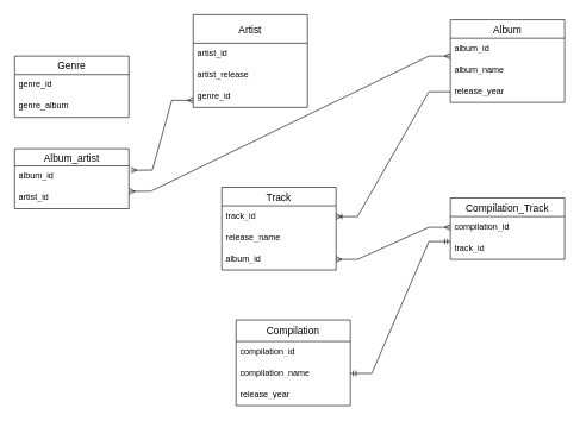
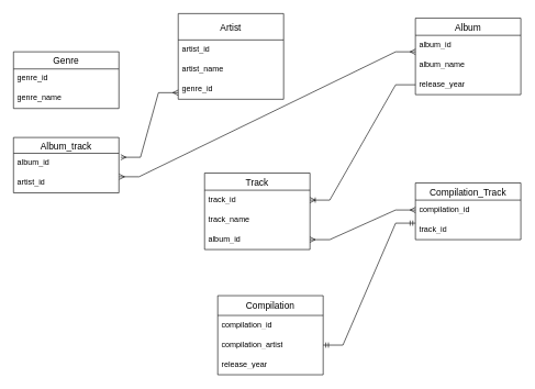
  <mxCell id="0" />
  <mxCell id="1" parent="0" />
  <mxCell id="2" value="Genre" style="swimlane;fontStyle=0;childLayout=stackLayout;horizontal=1;startSize=26;horizontalStack=0;resizeParent=1;resizeParentMax=0;resizeLast=0;collapsible=1;marginBottom=0;align=center;fontSize=14;" vertex="1" parent="1"><mxGeometry x="20" y="78" width="160" height="86" as="geometry" /></mxCell>
  <mxCell id="3" value="genre_id" style="text;strokeColor=none;fillColor=none;spacingLeft=4;spacingRight=4;overflow=hidden;rotatable=0;points=[[0,0.5],[1,0.5]];portConstraint=eastwest;fontSize=12;whiteSpace=wrap;html=1;" vertex="1" parent="2"><mxGeometry y="26" width="160" height="30" as="geometry" /></mxCell>
- <mxCell id="4" value="genre_album" style="text;strokeColor=none;fillColor=none;spacingLeft=4;spacingRight=4;overflow=hidden;rotatable=0;points=[[0,0.5],[1,0.5]];portConstraint=eastwest;fontSize=12;whiteSpace=wrap;html=1;" vertex="1" parent="2"><mxGeometry y="56" width="160" height="30" as="geometry" /></mxCell>
+ <mxCell id="4" value="genre_name" style="text;strokeColor=none;fillColor=none;spacingLeft=4;spacingRight=4;overflow=hidden;rotatable=0;points=[[0,0.5],[1,0.5]];portConstraint=eastwest;fontSize=12;whiteSpace=wrap;html=1;" vertex="1" parent="2"><mxGeometry y="56" width="160" height="30" as="geometry" /></mxCell>
  <mxCell id="5" value="Artist" style="swimlane;fontStyle=0;childLayout=stackLayout;horizontal=1;startSize=40;horizontalStack=0;resizeParent=1;resizeParentMax=0;resizeLast=0;collapsible=1;marginBottom=0;align=center;fontSize=14;" vertex="1" parent="1"><mxGeometry x="270" y="20" width="160" height="130" as="geometry" /></mxCell>
  <mxCell id="6" value="artist_id" style="text;strokeColor=none;fillColor=none;spacingLeft=4;spacingRight=4;overflow=hidden;rotatable=0;points=[[0,0.5],[1,0.5]];portConstraint=eastwest;fontSize=12;whiteSpace=wrap;html=1;" vertex="1" parent="5"><mxGeometry y="40" width="160" height="30" as="geometry" /></mxCell>
- <mxCell id="7" value="artist_release" style="text;strokeColor=none;fillColor=none;spacingLeft=4;spacingRight=4;overflow=hidden;rotatable=0;points=[[0,0.5],[1,0.5]];portConstraint=eastwest;fontSize=12;whiteSpace=wrap;html=1;" vertex="1" parent="5"><mxGeometry y="70" width="160" height="30" as="geometry" /></mxCell>
+ <mxCell id="7" value="artist_name" style="text;strokeColor=none;fillColor=none;spacingLeft=4;spacingRight=4;overflow=hidden;rotatable=0;points=[[0,0.5],[1,0.5]];portConstraint=eastwest;fontSize=12;whiteSpace=wrap;html=1;" vertex="1" parent="5"><mxGeometry y="70" width="160" height="30" as="geometry" /></mxCell>
  <mxCell id="8" value="genre_id" style="text;strokeColor=none;fillColor=none;spacingLeft=4;spacingRight=4;overflow=hidden;rotatable=0;points=[[0,0.5],[1,0.5]];portConstraint=eastwest;fontSize=12;whiteSpace=wrap;html=1;" vertex="1" parent="5"><mxGeometry y="100" width="160" height="30" as="geometry" /></mxCell>
  <mxCell id="9" value="Album" style="swimlane;fontStyle=0;childLayout=stackLayout;horizontal=1;startSize=26;horizontalStack=0;resizeParent=1;resizeParentMax=0;resizeLast=0;collapsible=1;marginBottom=0;align=center;fontSize=14;" vertex="1" parent="1"><mxGeometry x="630" y="27" width="160" height="116" as="geometry" /></mxCell>
  <mxCell id="10" value="album_id" style="text;strokeColor=none;fillColor=none;spacingLeft=4;spacingRight=4;overflow=hidden;rotatable=0;points=[[0,0.5],[1,0.5]];portConstraint=eastwest;fontSize=12;whiteSpace=wrap;html=1;" vertex="1" parent="9"><mxGeometry y="26" width="160" height="30" as="geometry" /></mxCell>
  <mxCell id="11" value="album_name" style="text;strokeColor=none;fillColor=none;spacingLeft=4;spacingRight=4;overflow=hidden;rotatable=0;points=[[0,0.5],[1,0.5]];portConstraint=eastwest;fontSize=12;whiteSpace=wrap;html=1;" vertex="1" parent="9"><mxGeometry y="56" width="160" height="30" as="geometry" /></mxCell>
  <mxCell id="12" value="release_year" style="text;strokeColor=none;fillColor=none;spacingLeft=4;spacingRight=4;overflow=hidden;rotatable=0;points=[[0,0.5],[1,0.5]];portConstraint=eastwest;fontSize=12;whiteSpace=wrap;html=1;" vertex="1" parent="9"><mxGeometry y="86" width="160" height="30" as="geometry" /></mxCell>
- <mxCell id="13" value="Album_artist" style="swimlane;fontStyle=0;childLayout=stackLayout;horizontal=1;startSize=24;horizontalStack=0;resizeParent=1;resizeParentMax=0;resizeLast=0;collapsible=1;marginBottom=0;align=center;fontSize=14;" vertex="1" parent="1"><mxGeometry x="20" y="208" width="160" height="84" as="geometry" /></mxCell>
+ <mxCell id="13" value="Album_track" style="swimlane;fontStyle=0;childLayout=stackLayout;horizontal=1;startSize=24;horizontalStack=0;resizeParent=1;resizeParentMax=0;resizeLast=0;collapsible=1;marginBottom=0;align=center;fontSize=14;" vertex="1" parent="1"><mxGeometry x="20" y="208" width="160" height="84" as="geometry" /></mxCell>
  <mxCell id="14" value="album_id" style="text;strokeColor=none;fillColor=none;spacingLeft=4;spacingRight=4;overflow=hidden;rotatable=0;points=[[0,0.5],[1,0.5]];portConstraint=eastwest;fontSize=12;whiteSpace=wrap;html=1;" vertex="1" parent="13"><mxGeometry y="24" width="160" height="30" as="geometry" /></mxCell>
  <mxCell id="15" value="artist_id" style="text;strokeColor=none;fillColor=none;spacingLeft=4;spacingRight=4;overflow=hidden;rotatable=0;points=[[0,0.5],[1,0.5]];portConstraint=eastwest;fontSize=12;whiteSpace=wrap;html=1;" vertex="1" parent="13"><mxGeometry y="54" width="160" height="30" as="geometry" /></mxCell>
  <mxCell id="16" value="Compilation" style="swimlane;fontStyle=0;childLayout=stackLayout;horizontal=1;startSize=30;horizontalStack=0;resizeParent=1;resizeParentMax=0;resizeLast=0;collapsible=1;marginBottom=0;align=center;fontSize=14;" vertex="1" parent="1"><mxGeometry x="330" y="448" width="160" height="120" as="geometry" /></mxCell>
  <mxCell id="17" value="compilation_id" style="text;strokeColor=none;fillColor=none;spacingLeft=4;spacingRight=4;overflow=hidden;rotatable=0;points=[[0,0.5],[1,0.5]];portConstraint=eastwest;fontSize=12;whiteSpace=wrap;html=1;" vertex="1" parent="16"><mxGeometry y="30" width="160" height="30" as="geometry" /></mxCell>
- <mxCell id="18" value="compilation_name" style="text;strokeColor=none;fillColor=none;spacingLeft=4;spacingRight=4;overflow=hidden;rotatable=0;points=[[0,0.5],[1,0.5]];portConstraint=eastwest;fontSize=12;whiteSpace=wrap;html=1;" vertex="1" parent="16"><mxGeometry y="60" width="160" height="30" as="geometry" /></mxCell>
+ <mxCell id="18" value="compilation_artist" style="text;strokeColor=none;fillColor=none;spacingLeft=4;spacingRight=4;overflow=hidden;rotatable=0;points=[[0,0.5],[1,0.5]];portConstraint=eastwest;fontSize=12;whiteSpace=wrap;html=1;" vertex="1" parent="16"><mxGeometry y="60" width="160" height="30" as="geometry" /></mxCell>
  <mxCell id="19" value="release_year" style="text;strokeColor=none;fillColor=none;spacingLeft=4;spacingRight=4;overflow=hidden;rotatable=0;points=[[0,0.5],[1,0.5]];portConstraint=eastwest;fontSize=12;whiteSpace=wrap;html=1;" vertex="1" parent="16"><mxGeometry y="90" width="160" height="30" as="geometry" /></mxCell>
  <mxCell id="20" value="Track" style="swimlane;fontStyle=0;childLayout=stackLayout;horizontal=1;startSize=26;horizontalStack=0;resizeParent=1;resizeParentMax=0;resizeLast=0;collapsible=1;marginBottom=0;align=center;fontSize=14;" vertex="1" parent="1"><mxGeometry x="310" y="262" width="160" height="116" as="geometry" /></mxCell>
  <mxCell id="21" value="track_id" style="text;strokeColor=none;fillColor=none;spacingLeft=4;spacingRight=4;overflow=hidden;rotatable=0;points=[[0,0.5],[1,0.5]];portConstraint=eastwest;fontSize=12;whiteSpace=wrap;html=1;" vertex="1" parent="20"><mxGeometry y="26" width="160" height="30" as="geometry" /></mxCell>
- <mxCell id="22" value="release_name" style="text;strokeColor=none;fillColor=none;spacingLeft=4;spacingRight=4;overflow=hidden;rotatable=0;points=[[0,0.5],[1,0.5]];portConstraint=eastwest;fontSize=12;whiteSpace=wrap;html=1;" vertex="1" parent="20"><mxGeometry y="56" width="160" height="30" as="geometry" /></mxCell>
+ <mxCell id="22" value="track_name" style="text;strokeColor=none;fillColor=none;spacingLeft=4;spacingRight=4;overflow=hidden;rotatable=0;points=[[0,0.5],[1,0.5]];portConstraint=eastwest;fontSize=12;whiteSpace=wrap;html=1;" vertex="1" parent="20"><mxGeometry y="56" width="160" height="30" as="geometry" /></mxCell>
  <mxCell id="23" value="album_id" style="text;strokeColor=none;fillColor=none;spacingLeft=4;spacingRight=4;overflow=hidden;rotatable=0;points=[[0,0.5],[1,0.5]];portConstraint=eastwest;fontSize=12;whiteSpace=wrap;html=1;" vertex="1" parent="20"><mxGeometry y="86" width="160" height="30" as="geometry" /></mxCell>
  <mxCell id="24" value="Compilation_Track" style="swimlane;fontStyle=0;childLayout=stackLayout;horizontal=1;startSize=26;horizontalStack=0;resizeParent=1;resizeParentMax=0;resizeLast=0;collapsible=1;marginBottom=0;align=center;fontSize=14;" vertex="1" parent="1"><mxGeometry x="630" y="277" width="160" height="86" as="geometry" /></mxCell>
  <mxCell id="25" value="compilation_id" style="text;strokeColor=none;fillColor=none;spacingLeft=4;spacingRight=4;overflow=hidden;rotatable=0;points=[[0,0.5],[1,0.5]];portConstraint=eastwest;fontSize=12;whiteSpace=wrap;html=1;" vertex="1" parent="24"><mxGeometry y="26" width="160" height="30" as="geometry" /></mxCell>
  <mxCell id="26" value="track_id" style="text;strokeColor=none;fillColor=none;spacingLeft=4;spacingRight=4;overflow=hidden;rotatable=0;points=[[0,0.5],[1,0.5]];portConstraint=eastwest;fontSize=12;whiteSpace=wrap;html=1;" vertex="1" parent="24"><mxGeometry y="56" width="160" height="30" as="geometry" /></mxCell>
  <mxCell id="27" value="" style="edgeStyle=entityRelationEdgeStyle;fontSize=12;html=1;endArrow=ERoneToMany;rounded=0;exitX=0;exitY=0.5;exitDx=0;exitDy=0;" edge="1" parent="1" source="12" target="21"><mxGeometry width="100" height="100" relative="1" as="geometry"><mxPoint x="820" y="158" as="sourcePoint" /><mxPoint x="460" y="238" as="targetPoint" /></mxGeometry></mxCell>
  <mxCell id="28" value="" style="edgeStyle=entityRelationEdgeStyle;fontSize=12;html=1;endArrow=ERmandOne;startArrow=ERmandOne;rounded=0;exitX=1;exitY=0.5;exitDx=0;exitDy=0;" edge="1" parent="1"><mxGeometry width="100" height="100" relative="1" as="geometry"><mxPoint x="490" y="523" as="sourcePoint" /><mxPoint x="630" y="338" as="targetPoint" /><Array as="points"><mxPoint x="540" y="468" /></Array></mxGeometry></mxCell>
  <mxCell id="29" value="" style="edgeStyle=entityRelationEdgeStyle;fontSize=12;html=1;endArrow=ERmany;startArrow=ERmany;rounded=0;exitX=1;exitY=0.5;exitDx=0;exitDy=0;entryX=0;entryY=0.5;entryDx=0;entryDy=0;" edge="1" parent="1" source="23" target="25"><mxGeometry width="100" height="100" relative="1" as="geometry"><mxPoint x="360" y="338" as="sourcePoint" /><mxPoint x="490" y="248" as="targetPoint" /><Array as="points"><mxPoint x="460" y="308" /><mxPoint x="450" y="288" /></Array></mxGeometry></mxCell>
  <mxCell id="30" value="" style="edgeStyle=entityRelationEdgeStyle;fontSize=12;html=1;endArrow=ERmany;startArrow=ERmany;rounded=0;entryX=0;entryY=0.667;entryDx=0;entryDy=0;entryPerimeter=0;exitX=1.017;exitY=0.2;exitDx=0;exitDy=0;exitPerimeter=0;" edge="1" parent="1" source="14" target="8"><mxGeometry width="100" height="100" relative="1" as="geometry"><mxPoint x="180" y="268" as="sourcePoint" /><mxPoint x="250" y="168" as="targetPoint" /><Array as="points"><mxPoint x="120" y="198" /></Array></mxGeometry></mxCell>
  <mxCell id="31" value="" style="edgeStyle=entityRelationEdgeStyle;fontSize=12;html=1;endArrow=ERmany;startArrow=ERmany;rounded=0;exitX=1.003;exitY=0.187;exitDx=0;exitDy=0;exitPerimeter=0;" edge="1" parent="1" source="15"><mxGeometry width="100" height="100" relative="1" as="geometry"><mxPoint x="530" y="178" as="sourcePoint" /><mxPoint x="630" y="78" as="targetPoint" /></mxGeometry></mxCell>
